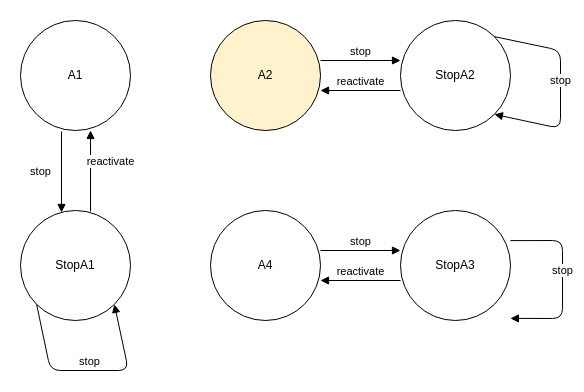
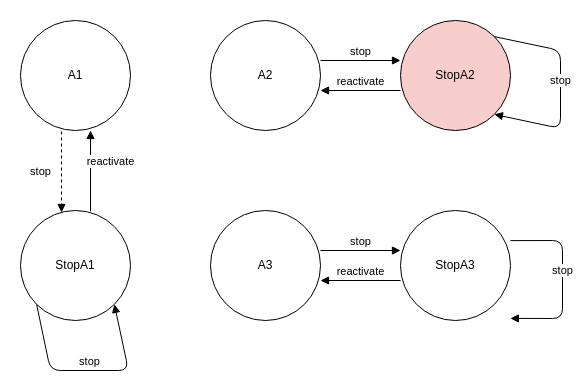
  <mxCell id="0" />
  <mxCell id="1" parent="0" />
  <mxCell id="2" value="A1" style="ellipse;whiteSpace=wrap;html=1;" vertex="1" parent="1"><mxGeometry x="20" y="20" width="110" height="110" as="geometry" /></mxCell>
- <mxCell id="3" value="A2" style="ellipse;whiteSpace=wrap;html=1;fillColor=#fff2cc;" vertex="1" parent="1"><mxGeometry x="210" y="20" width="110" height="110" as="geometry" /></mxCell>
- <mxCell id="4" value="A4" style="ellipse;whiteSpace=wrap;html=1;" vertex="1" parent="1"><mxGeometry x="210" y="210" width="110" height="110" as="geometry" /></mxCell>
+ <mxCell id="3" value="A2" style="ellipse;whiteSpace=wrap;html=1;" vertex="1" parent="1"><mxGeometry x="210" y="20" width="110" height="110" as="geometry" /></mxCell>
+ <mxCell id="4" value="A3" style="ellipse;whiteSpace=wrap;html=1;" vertex="1" parent="1"><mxGeometry x="210" y="210" width="110" height="110" as="geometry" /></mxCell>
  <mxCell id="5" value="StopA3" style="ellipse;whiteSpace=wrap;html=1;" vertex="1" parent="1"><mxGeometry x="400" y="210" width="110" height="110" as="geometry" /></mxCell>
- <mxCell id="6" value="StopA2" style="ellipse;whiteSpace=wrap;html=1;" vertex="1" parent="1"><mxGeometry x="400" y="20" width="110" height="110" as="geometry" /></mxCell>
+ <mxCell id="6" value="StopA2" style="ellipse;whiteSpace=wrap;html=1;fillColor=#f8cecc;" vertex="1" parent="1"><mxGeometry x="400" y="20" width="110" height="110" as="geometry" /></mxCell>
  <mxCell id="7" value="StopA1" style="ellipse;whiteSpace=wrap;html=1;" vertex="1" parent="1"><mxGeometry x="20" y="210" width="110" height="110" as="geometry" /></mxCell>
  <mxCell id="8" value="stop" style="html=1;verticalAlign=bottom;endArrow=block;" edge="1" parent="1"><mxGeometry width="80" relative="1" as="geometry"><mxPoint x="320" y="60" as="sourcePoint" /><mxPoint x="400" y="60" as="targetPoint" /></mxGeometry></mxCell>
  <mxCell id="9" value="reactivate" style="html=1;verticalAlign=bottom;endArrow=none;startArrow=block;startFill=1;endFill=0;" edge="1" parent="1"><mxGeometry width="80" relative="1" as="geometry"><mxPoint x="320" y="90" as="sourcePoint" /><mxPoint x="400" y="90" as="targetPoint" /></mxGeometry></mxCell>
  <mxCell id="10" value="stop" style="html=1;verticalAlign=bottom;endArrow=block;" edge="1" parent="1"><mxGeometry width="80" relative="1" as="geometry"><mxPoint x="320" y="250" as="sourcePoint" /><mxPoint x="400" y="250" as="targetPoint" /></mxGeometry></mxCell>
  <mxCell id="11" value="reactivate" style="html=1;verticalAlign=bottom;endArrow=none;startArrow=block;startFill=1;endFill=0;" edge="1" parent="1"><mxGeometry width="80" relative="1" as="geometry"><mxPoint x="320" y="280" as="sourcePoint" /><mxPoint x="400" y="280" as="targetPoint" /></mxGeometry></mxCell>
- <mxCell id="12" value="stop" style="html=1;verticalAlign=bottom;endArrow=block;exitX=0.373;exitY=1.009;exitDx=0;exitDy=0;exitPerimeter=0;entryX=0.373;entryY=0.018;entryDx=0;entryDy=0;entryPerimeter=0;" edge="1" parent="1" source="2" target="7"><mxGeometry x="0.21" y="-21" width="80" relative="1" as="geometry"><mxPoint x="60" y="190" as="sourcePoint" /><mxPoint x="140" y="190" as="targetPoint" /><mxPoint as="offset" /></mxGeometry></mxCell>
+ <mxCell id="12" value="stop" style="html=1;verticalAlign=bottom;endArrow=block;exitX=0.373;exitY=1.009;exitDx=0;exitDy=0;exitPerimeter=0;entryX=0.373;entryY=0.018;entryDx=0;entryDy=0;entryPerimeter=0;dashed=1;" edge="1" parent="1" source="2" target="7"><mxGeometry x="0.21" y="-21" width="80" relative="1" as="geometry"><mxPoint x="60" y="190" as="sourcePoint" /><mxPoint x="140" y="190" as="targetPoint" /><mxPoint as="offset" /></mxGeometry></mxCell>
  <mxCell id="13" value="reactivate" style="html=1;verticalAlign=bottom;endArrow=none;exitX=0.373;exitY=1.009;exitDx=0;exitDy=0;exitPerimeter=0;entryX=0.373;entryY=0.018;entryDx=0;entryDy=0;entryPerimeter=0;startArrow=block;startFill=1;endFill=0;" edge="1" parent="1"><mxGeometry x="-0.012" y="20" width="80" relative="1" as="geometry"><mxPoint x="90.03" y="129.99" as="sourcePoint" /><mxPoint x="90.03" y="210.98" as="targetPoint" /><mxPoint as="offset" /></mxGeometry></mxCell>
  <mxCell id="14" value="stop" style="html=1;verticalAlign=bottom;endArrow=block;exitX=0;exitY=1;exitDx=0;exitDy=0;entryX=1;entryY=1;entryDx=0;entryDy=0;" edge="1" parent="1" source="7" target="7"><mxGeometry width="80" relative="1" as="geometry"><mxPoint x="70" y="360" as="sourcePoint" /><mxPoint x="150" y="360" as="targetPoint" /><Array as="points"><mxPoint x="50" y="370" /><mxPoint x="128" y="370" /></Array></mxGeometry></mxCell>
  <mxCell id="15" value="stop" style="html=1;verticalAlign=bottom;endArrow=block;exitX=1;exitY=0;exitDx=0;exitDy=0;entryX=1;entryY=1;entryDx=0;entryDy=0;" edge="1" parent="1" source="6" target="6"><mxGeometry width="80" relative="1" as="geometry"><mxPoint x="550" y="50" as="sourcePoint" /><mxPoint x="630" y="50" as="targetPoint" /><Array as="points"><mxPoint x="560" y="50" /><mxPoint x="560" y="128" /></Array><mxPoint as="offset" /></mxGeometry></mxCell>
  <mxCell id="16" value="stop" style="html=1;verticalAlign=bottom;endArrow=block;exitX=1;exitY=0;exitDx=0;exitDy=0;entryX=1;entryY=1;entryDx=0;entryDy=0;" edge="1" parent="1"><mxGeometry width="80" relative="1" as="geometry"><mxPoint x="509.891" y="240.109" as="sourcePoint" /><mxPoint x="509.891" y="317.891" as="targetPoint" /><Array as="points"><mxPoint x="562" y="240" /><mxPoint x="562" y="318" /></Array><mxPoint as="offset" /></mxGeometry></mxCell>
